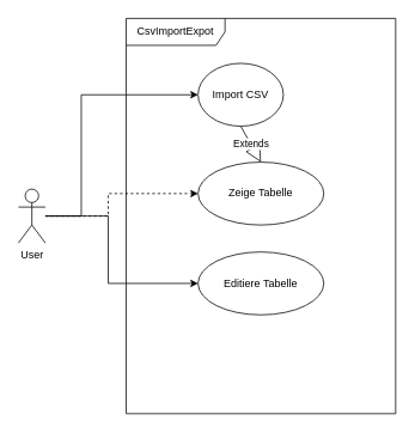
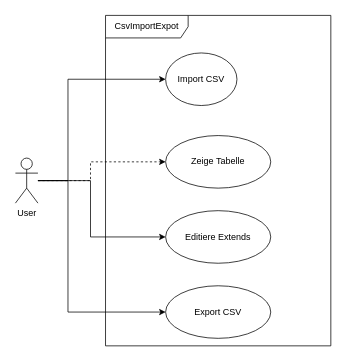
  <mxCell id="0" />
  <mxCell id="1" parent="0" />
  <mxCell id="2" value="CsvImportExpot" style="shape=umlFrame;whiteSpace=wrap;html=1;width=110;height=30;" vertex="1" parent="1"><mxGeometry x="140" y="20" width="300" height="440" as="geometry" /></mxCell>
  <mxCell id="3" style="edgeStyle=orthogonalEdgeStyle;rounded=0;orthogonalLoop=1;jettySize=auto;html=1;entryX=0;entryY=0.5;entryDx=0;entryDy=0;" edge="1" parent="1" source="7" target="9"><mxGeometry relative="1" as="geometry"><Array as="points"><mxPoint x="90" y="240" /><mxPoint x="90" y="105" /></Array></mxGeometry></mxCell>
  <mxCell id="4" style="edgeStyle=orthogonalEdgeStyle;rounded=0;orthogonalLoop=1;jettySize=auto;html=1;entryX=0;entryY=0.5;entryDx=0;entryDy=0;dashed=1;" edge="1" parent="1" source="7" target="8"><mxGeometry relative="1" as="geometry"><Array as="points"><mxPoint x="120" y="240" /><mxPoint x="120" y="215" /></Array></mxGeometry></mxCell>
  <mxCell id="5" style="edgeStyle=orthogonalEdgeStyle;rounded=0;orthogonalLoop=1;jettySize=auto;html=1;entryX=0;entryY=0.5;entryDx=0;entryDy=0;" edge="1" parent="1" source="7" target="11"><mxGeometry relative="1" as="geometry"><Array as="points"><mxPoint x="120" y="240" /><mxPoint x="120" y="315" /></Array></mxGeometry></mxCell>
+ <mxCell id="6" style="edgeStyle=orthogonalEdgeStyle;rounded=0;orthogonalLoop=1;jettySize=auto;html=1;entryX=0;entryY=0.5;entryDx=0;entryDy=0;" edge="1" parent="1" source="7" target="12"><mxGeometry relative="1" as="geometry"><Array as="points"><mxPoint x="90" y="240" /><mxPoint x="90" y="415" /></Array></mxGeometry></mxCell>
  <mxCell id="7" value="User" style="shape=umlActor;verticalLabelPosition=bottom;verticalAlign=top;html=1;" vertex="1" parent="1"><mxGeometry x="20" y="210" width="30" height="60" as="geometry" /></mxCell>
  <mxCell id="8" value="Zeige Tabelle" style="ellipse;whiteSpace=wrap;html=1;" vertex="1" parent="1"><mxGeometry x="220" y="180" width="140" height="70" as="geometry" /></mxCell>
  <mxCell id="9" value="Import CSV" style="ellipse;whiteSpace=wrap;html=1;" vertex="1" parent="1"><mxGeometry x="220" y="70" width="95" height="70" as="geometry" /></mxCell>
- <mxCell id="10" value="Extends" style="endArrow=block;endSize=16;endFill=0;html=1;exitX=0.5;exitY=1;exitDx=0;exitDy=0;entryX=0.5;entryY=0;entryDx=0;entryDy=0;" edge="1" parent="1" source="9" target="8"><mxGeometry width="160" relative="1" as="geometry"><mxPoint x="210" y="240" as="sourcePoint" /><mxPoint x="370" y="240" as="targetPoint" /></mxGeometry></mxCell>
- <mxCell id="11" value="Editiere Tabelle" style="ellipse;whiteSpace=wrap;html=1;" vertex="1" parent="1"><mxGeometry x="220" y="280" width="140" height="70" as="geometry" /></mxCell>
+ <mxCell id="11" value="Editiere Extends" style="ellipse;whiteSpace=wrap;html=1;" vertex="1" parent="1"><mxGeometry x="220" y="280" width="140" height="70" as="geometry" /></mxCell>
+ <mxCell id="12" value="Export CSV" style="ellipse;whiteSpace=wrap;html=1;" vertex="1" parent="1"><mxGeometry x="220" y="380" width="140" height="70" as="geometry" /></mxCell>
